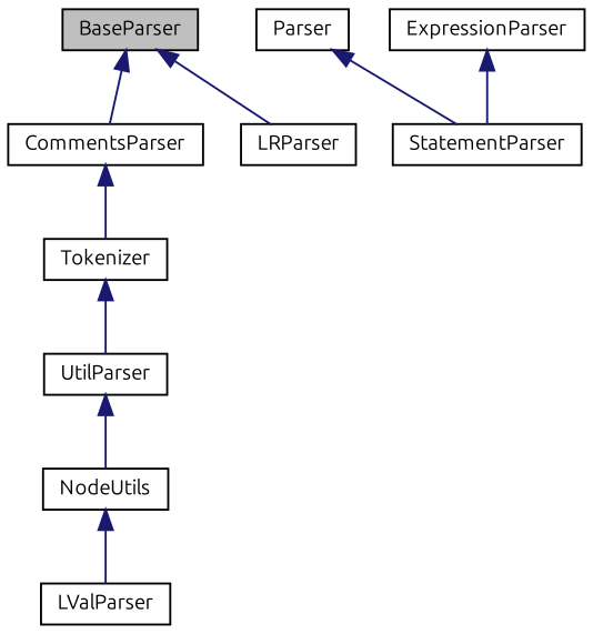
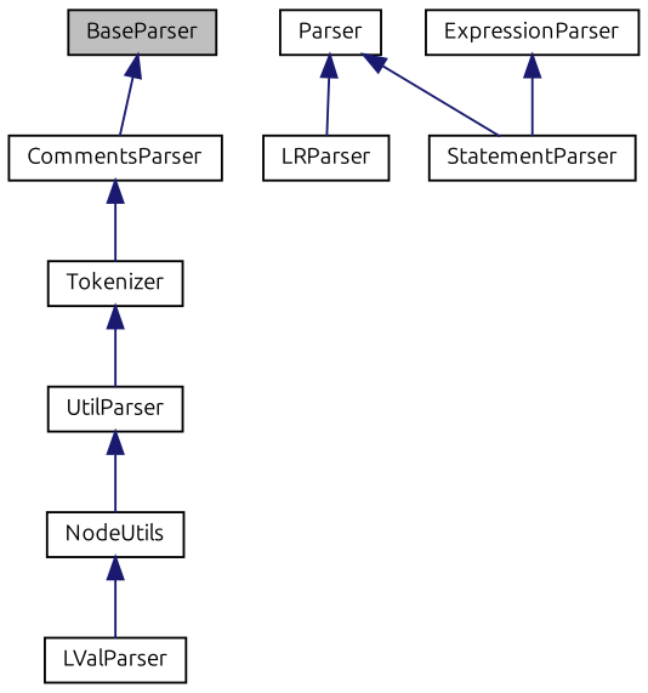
  digraph {
    fontname=Ubuntu
    node [color=black fillcolor=white fontname=Ubuntu fontsize=10 shape=record style=filled]
    edge [color=midnightblue dir=back fontname=Ubuntu fontsize=10 labelfontname=Helvetica labelfontsize=10 style=solid]
    n1 [fillcolor=grey75 fontcolor=black height=0.2 label=BaseParser width=0.4]
    n2 [height=0.2 label=CommentsParser width=0.4]
    n3 [height=0.2 label=Tokenizer width=0.4]
    n4 [height=0.2 label=UtilParser width=0.4]
    n5 [height=0.2 label=NodeUtils width=0.4]
    n6 [height=0.2 label=LValParser width=0.4]
    n7 [height=0.2 label=ExpressionParser width=0.4]
    n8 [height=0.2 label=StatementParser width=0.4]
    n9 [height=0.2 label=Parser width=0.4]
    n10 [height=0.2 label=LRParser width=0.4]
    n1 -> n2
    n2 -> n3
    n3 -> n4
    n4 -> n5
    n5 -> n6
    n7 -> n8
    n9 -> n8
-   n1 -> n10
+   n9 -> n10
  }
